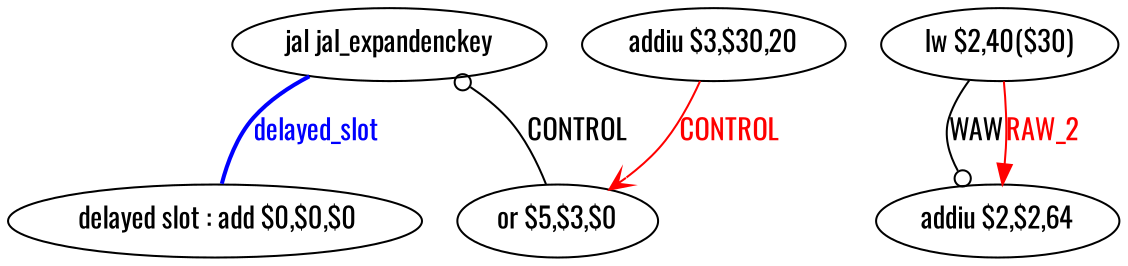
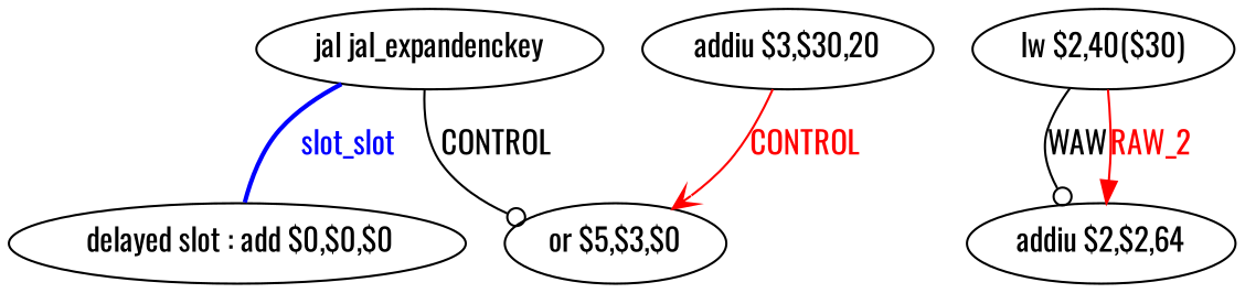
  digraph {
    fontname=Oswald
    node [fontname=Oswald shape=ellipse]
    edge [fontname=Oswald arrowhead=odot]
    n1 [label=" delayed slot : add $0,$0,$0"]
    n2 [label="jal jal_expandenckey"]
    n3 [label="lw $2,40($30)"]
    n4 [label="addiu $2,$2,64"]
    n5 [label="addiu $3,$30,20"]
    n6 [label="or $5,$3,$0"]
-   n2 -> n1 [color=blue dir=none fontcolor=blue label=delayed_slot style=bold arrowhead=""]
+   n2 -> n1 [color=blue dir=none fontcolor=blue label=slot_slot style=bold arrowhead=""]
    n3 -> n4 [label=WAW]
    n3 -> n4 [arrowhead=normal color=red fontcolor=red label=RAW_2]
    n5 -> n6 [arrowhead=vee color=red fontcolor=red label=CONTROL]
-   n6 -> n2 [label=CONTROL]
+   n2 -> n6 [label=CONTROL]
  }
